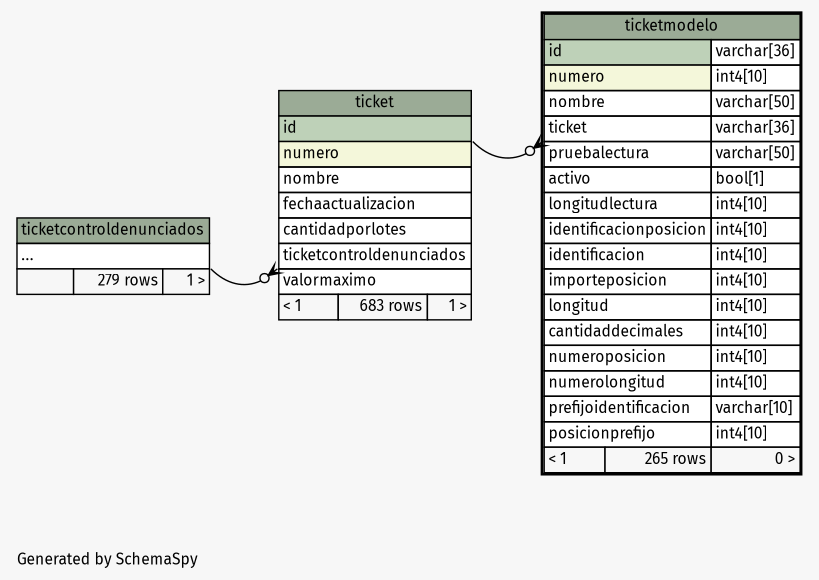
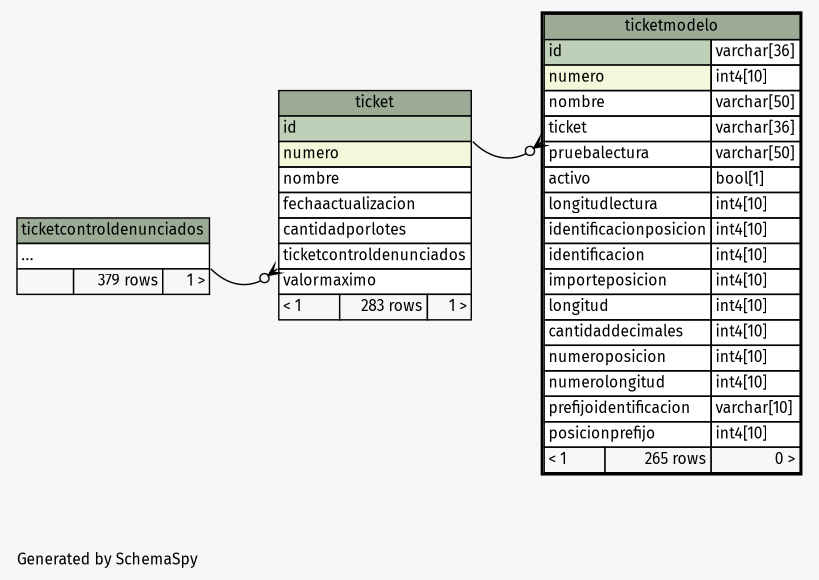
  digraph {
    bgcolor="#f7f7f7"
    fontname="Fira Sans"
    fontsize=11
    label="\nGenerated by SchemaSpy"
    labeljust=l
    nodesep=0.18
    rankdir=RL
    ranksep=0.46
    node [fontname="Fira Sans" fontsize=11 shape=plaintext]
    edge [arrowhead=none arrowsize=0.8 arrowtail=crowodot dir=back fontname="Fira Sans"]
-   n1 [label=<     <TABLE BORDER="0" CELLBORDER="1" CELLSPACING="0" BGCOLOR="#ffffff">       <TR><TD COLSPAN="3" BGCOLOR="#9bab96" ALIGN="CENTER">ticket</TD></TR>       <TR><TD PORT="id" COLSPAN="3" BGCOLOR="#bed1b8" ALIGN="LEFT">id</TD></TR>       <TR><TD PORT="numero" COLSPAN="3" BGCOLOR="#f4f7da" ALIGN="LEFT">numero</TD></TR>       <TR><TD PORT="nombre" COLSPAN="3" ALIGN="LEFT">nombre</TD></TR>       <TR><TD PORT="fechaactualizacion" COLSPAN="3" ALIGN="LEFT">fechaactualizacion</TD></TR>       <TR><TD PORT="cantidadporlotes" COLSPAN="3" ALIGN="LEFT">cantidadporlotes</TD></TR>       <TR><TD PORT="ticketcontroldenunciados" COLSPAN="3" ALIGN="LEFT">ticketcontroldenunciados</TD></TR>       <TR><TD PORT="valormaximo" COLSPAN="3" ALIGN="LEFT">valormaximo</TD></TR>       <TR><TD ALIGN="LEFT" BGCOLOR="#f7f7f7">&lt; 1</TD><TD ALIGN="RIGHT" BGCOLOR="#f7f7f7">683 rows</TD><TD ALIGN="RIGHT" BGCOLOR="#f7f7f7">1 &gt;</TD></TR>     </TABLE>>]
-   n2 [label=<     <TABLE BORDER="0" CELLBORDER="1" CELLSPACING="0" BGCOLOR="#ffffff">       <TR><TD COLSPAN="3" BGCOLOR="#9bab96" ALIGN="CENTER">ticketcontroldenunciados</TD></TR>       <TR><TD PORT="elipses" COLSPAN="3" ALIGN="LEFT">...</TD></TR>       <TR><TD ALIGN="LEFT" BGCOLOR="#f7f7f7">  </TD><TD ALIGN="RIGHT" BGCOLOR="#f7f7f7">279 rows</TD><TD ALIGN="RIGHT" BGCOLOR="#f7f7f7">1 &gt;</TD></TR>     </TABLE>>]
+   n1 [label=<     <TABLE BORDER="0" CELLBORDER="1" CELLSPACING="0" BGCOLOR="#ffffff">       <TR><TD COLSPAN="3" BGCOLOR="#9bab96" ALIGN="CENTER">ticket</TD></TR>       <TR><TD PORT="id" COLSPAN="3" BGCOLOR="#bed1b8" ALIGN="LEFT">id</TD></TR>       <TR><TD PORT="numero" COLSPAN="3" BGCOLOR="#f4f7da" ALIGN="LEFT">numero</TD></TR>       <TR><TD PORT="nombre" COLSPAN="3" ALIGN="LEFT">nombre</TD></TR>       <TR><TD PORT="fechaactualizacion" COLSPAN="3" ALIGN="LEFT">fechaactualizacion</TD></TR>       <TR><TD PORT="cantidadporlotes" COLSPAN="3" ALIGN="LEFT">cantidadporlotes</TD></TR>       <TR><TD PORT="ticketcontroldenunciados" COLSPAN="3" ALIGN="LEFT">ticketcontroldenunciados</TD></TR>       <TR><TD PORT="valormaximo" COLSPAN="3" ALIGN="LEFT">valormaximo</TD></TR>       <TR><TD ALIGN="LEFT" BGCOLOR="#f7f7f7">&lt; 1</TD><TD ALIGN="RIGHT" BGCOLOR="#f7f7f7">283 rows</TD><TD ALIGN="RIGHT" BGCOLOR="#f7f7f7">1 &gt;</TD></TR>     </TABLE>>]
+   n2 [label=<     <TABLE BORDER="0" CELLBORDER="1" CELLSPACING="0" BGCOLOR="#ffffff">       <TR><TD COLSPAN="3" BGCOLOR="#9bab96" ALIGN="CENTER">ticketcontroldenunciados</TD></TR>       <TR><TD PORT="elipses" COLSPAN="3" ALIGN="LEFT">...</TD></TR>       <TR><TD ALIGN="LEFT" BGCOLOR="#f7f7f7">  </TD><TD ALIGN="RIGHT" BGCOLOR="#f7f7f7">379 rows</TD><TD ALIGN="RIGHT" BGCOLOR="#f7f7f7">1 &gt;</TD></TR>     </TABLE>>]
    n3 [label=<     <TABLE BORDER="2" CELLBORDER="1" CELLSPACING="0" BGCOLOR="#ffffff">       <TR><TD COLSPAN="3" BGCOLOR="#9bab96" ALIGN="CENTER">ticketmodelo</TD></TR>       <TR><TD PORT="id" COLSPAN="2" BGCOLOR="#bed1b8" ALIGN="LEFT">id</TD><TD PORT="id.type" ALIGN="LEFT">varchar[36]</TD></TR>       <TR><TD PORT="numero" COLSPAN="2" BGCOLOR="#f4f7da" ALIGN="LEFT">numero</TD><TD PORT="numero.type" ALIGN="LEFT">int4[10]</TD></TR>       <TR><TD PORT="nombre" COLSPAN="2" ALIGN="LEFT">nombre</TD><TD PORT="nombre.type" ALIGN="LEFT">varchar[50]</TD></TR>       <TR><TD PORT="ticket" COLSPAN="2" ALIGN="LEFT">ticket</TD><TD PORT="ticket.type" ALIGN="LEFT">varchar[36]</TD></TR>       <TR><TD PORT="pruebalectura" COLSPAN="2" ALIGN="LEFT">pruebalectura</TD><TD PORT="pruebalectura.type" ALIGN="LEFT">varchar[50]</TD></TR>       <TR><TD PORT="activo" COLSPAN="2" ALIGN="LEFT">activo</TD><TD PORT="activo.type" ALIGN="LEFT">bool[1]</TD></TR>       <TR><TD PORT="longitudlectura" COLSPAN="2" ALIGN="LEFT">longitudlectura</TD><TD PORT="longitudlectura.type" ALIGN="LEFT">int4[10]</TD></TR>       <TR><TD PORT="identificacionposicion" COLSPAN="2" ALIGN="LEFT">identificacionposicion</TD><TD PORT="identificacionposicion.type" ALIGN="LEFT">int4[10]</TD></TR>       <TR><TD PORT="identificacion" COLSPAN="2" ALIGN="LEFT">identificacion</TD><TD PORT="identificacion.type" ALIGN="LEFT">int4[10]</TD></TR>       <TR><TD PORT="importeposicion" COLSPAN="2" ALIGN="LEFT">importeposicion</TD><TD PORT="importeposicion.type" ALIGN="LEFT">int4[10]</TD></TR>       <TR><TD PORT="longitud" COLSPAN="2" ALIGN="LEFT">longitud</TD><TD PORT="longitud.type" ALIGN="LEFT">int4[10]</TD></TR>       <TR><TD PORT="cantidaddecimales" COLSPAN="2" ALIGN="LEFT">cantidaddecimales</TD><TD PORT="cantidaddecimales.type" ALIGN="LEFT">int4[10]</TD></TR>       <TR><TD PORT="numeroposicion" COLSPAN="2" ALIGN="LEFT">numeroposicion</TD><TD PORT="numeroposicion.type" ALIGN="LEFT">int4[10]</TD></TR>       <TR><TD PORT="numerolongitud" COLSPAN="2" ALIGN="LEFT">numerolongitud</TD><TD PORT="numerolongitud.type" ALIGN="LEFT">int4[10]</TD></TR>       <TR><TD PORT="prefijoidentificacion" COLSPAN="2" ALIGN="LEFT">prefijoidentificacion</TD><TD PORT="prefijoidentificacion.type" ALIGN="LEFT">varchar[10]</TD></TR>       <TR><TD PORT="posicionprefijo" COLSPAN="2" ALIGN="LEFT">posicionprefijo</TD><TD PORT="posicionprefijo.type" ALIGN="LEFT">int4[10]</TD></TR>       <TR><TD ALIGN="LEFT" BGCOLOR="#f7f7f7">&lt; 1</TD><TD ALIGN="RIGHT" BGCOLOR="#f7f7f7">265 rows</TD><TD ALIGN="RIGHT" BGCOLOR="#f7f7f7">0 &gt;</TD></TR>     </TABLE>>]
    n1 -> n2 [headport="elipses:se" tailport="ticketcontroldenunciados:sw"]
    n3 -> n1 [headport="id:se" tailport="ticket:sw"]
  }
